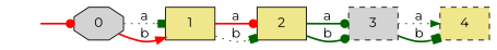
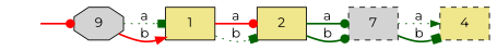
  digraph {
    fontname=Montserrat
    rankdir=LR
    node [fontname=Montserrat shape=box style=filled fillcolor=khaki]
    edge [arrowhead=dot color=darkgreen fontname=Montserrat style=bold]
    i [shape=circle style=invis fillcolor=""]
-   0 [fillcolor=lightgrey shape=octagon]
+   0 [fillcolor=lightgrey shape=octagon label=9]
    1
    2
-   3 [fillcolor=lightgrey style="dashed,filled"]
+   3 [fillcolor=lightgrey style="dashed,filled" label=7]
    4 [style="dashed,filled"]
    i -> 0 [color=red]
    0 -> 1 [arrowhead=box label=a style=dotted]
    0 -> 1 [arrowhead=normal color=red label=b]
    1 -> 2 [color=red label=a]
    1 -> 2 [arrowhead=box label=b style=dotted]
    2 -> 3 [label=a]
    2 -> 3 [label=b]
    3 -> 4 [arrowhead=normal label=a style=dotted]
    3 -> 4 [arrowhead=box label=b]
  }
